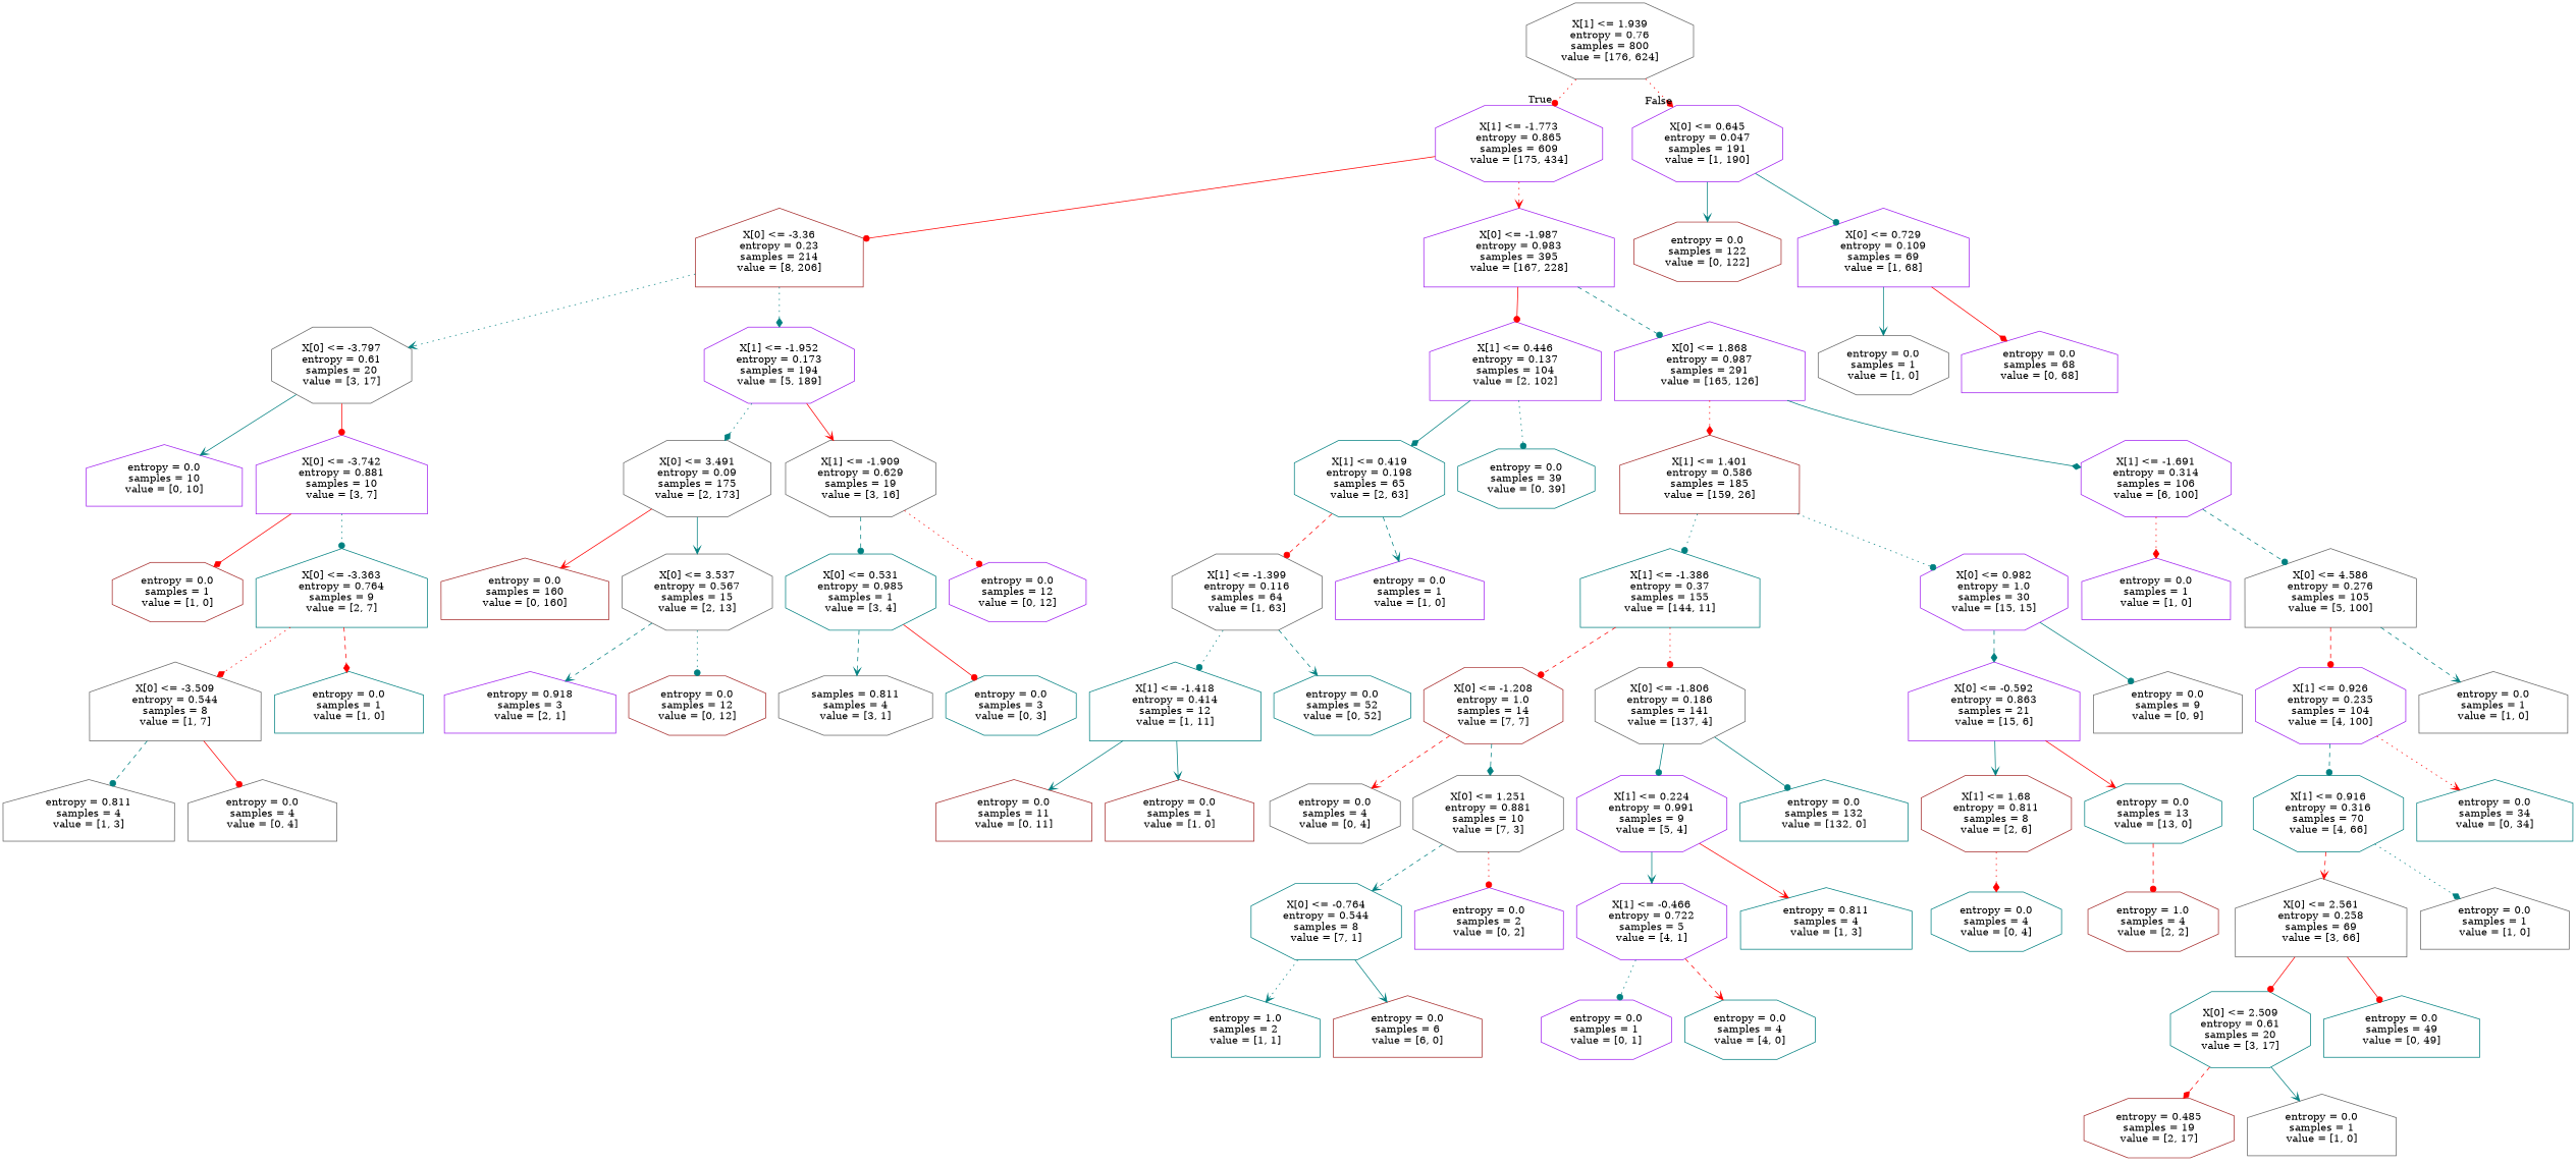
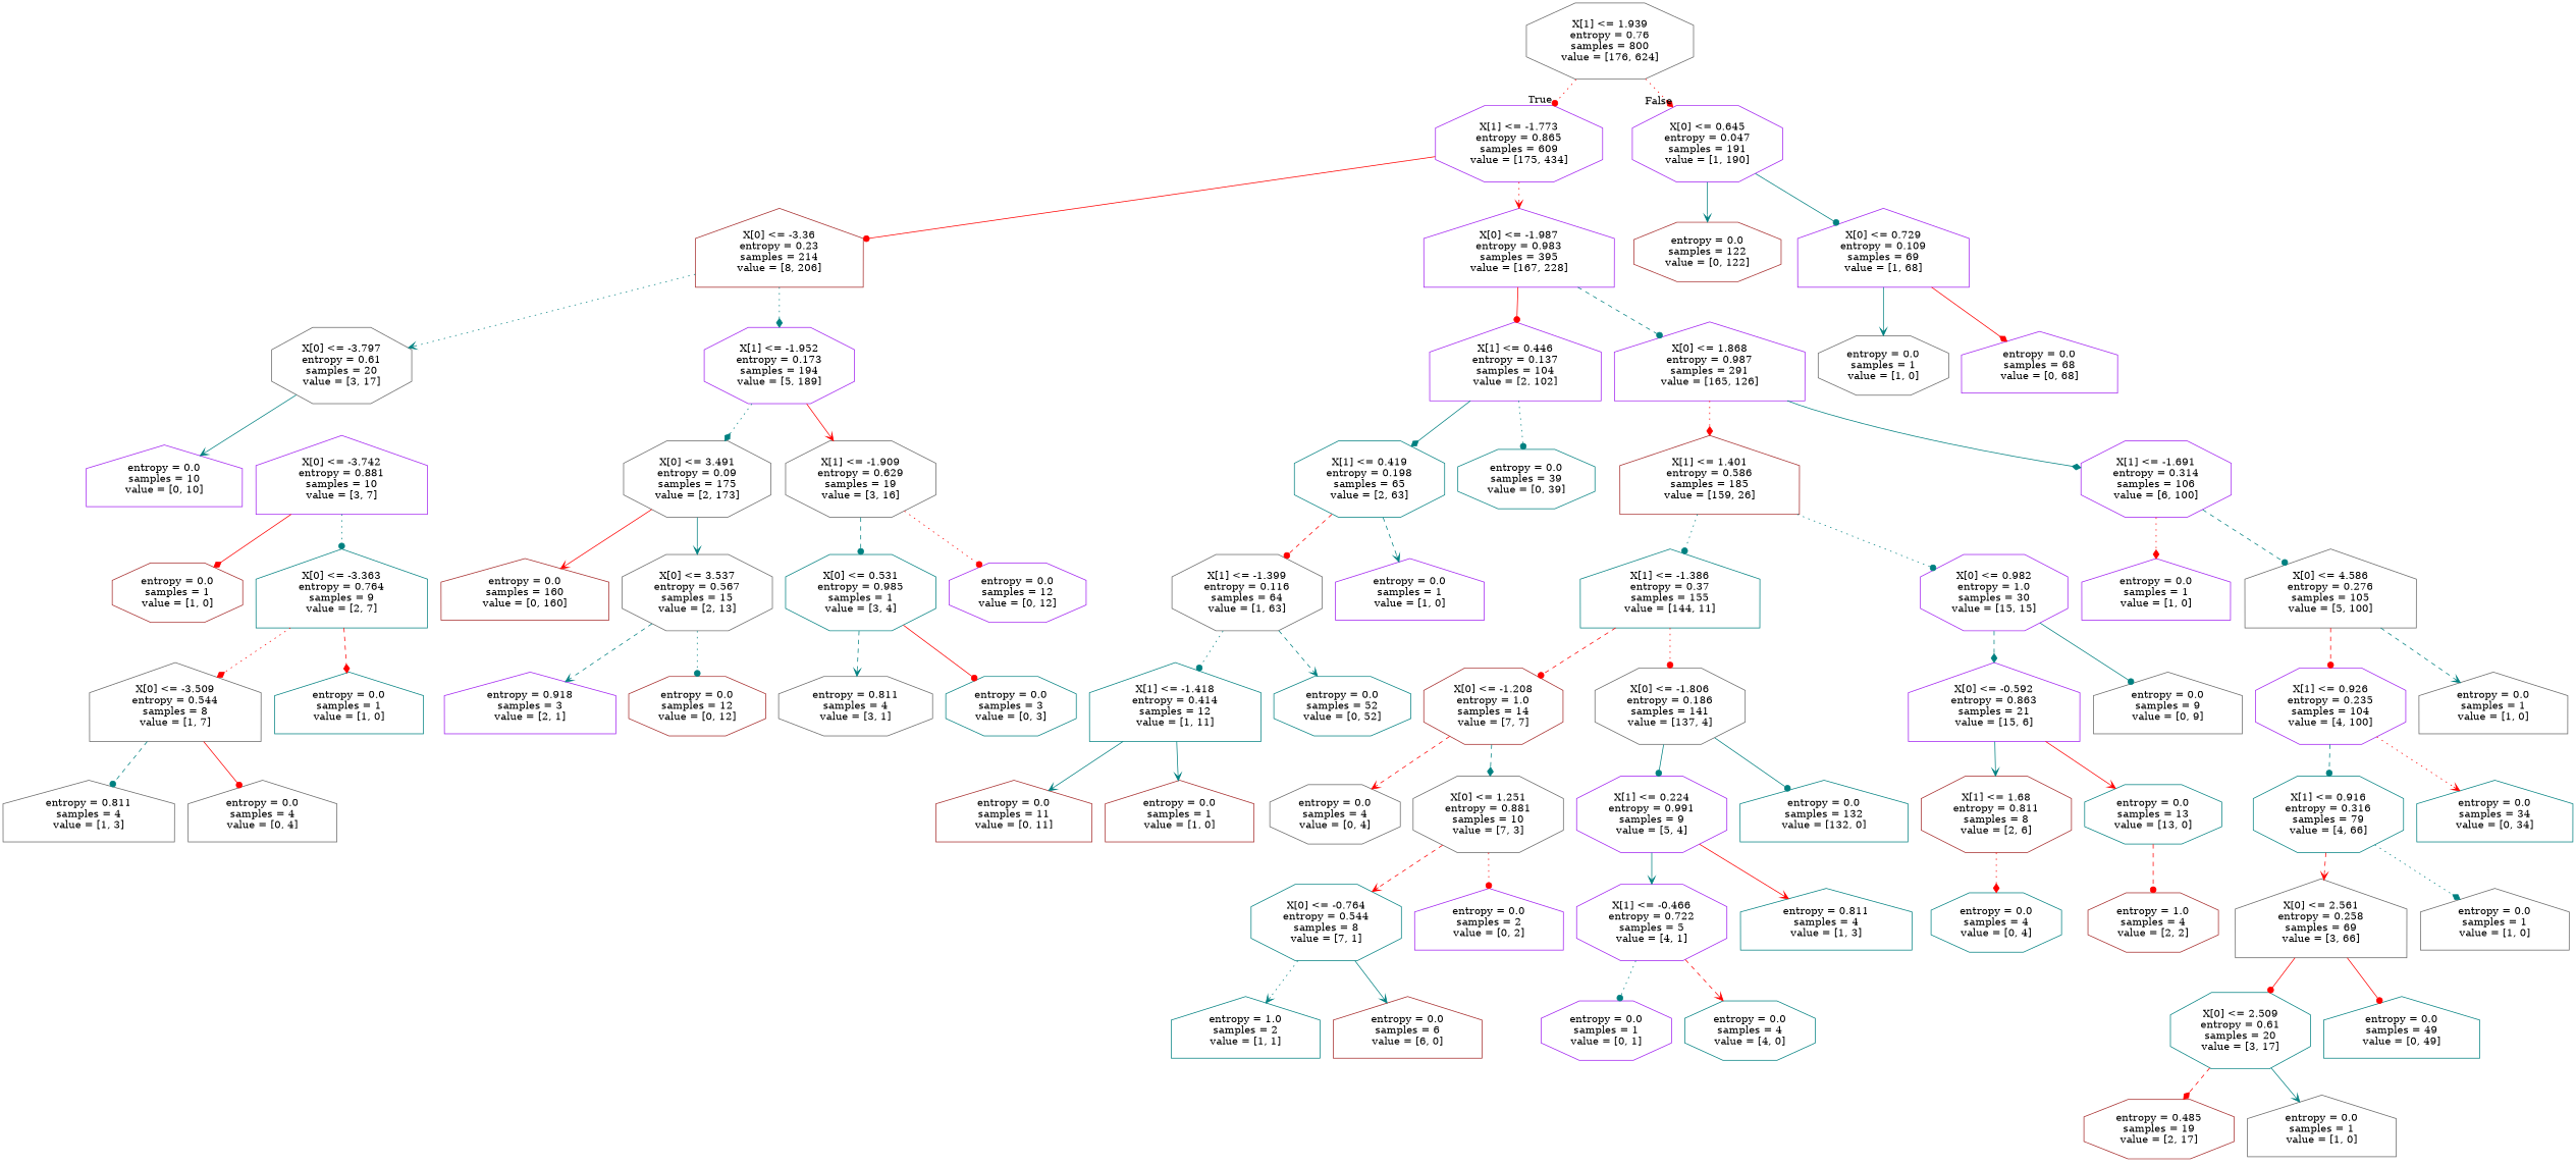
  digraph {
    node [color=purple shape=octagon]
    edge [arrowhead=dot color=teal style=solid]
    n1 [color=gray40 label="X[1] <= 1.939\nentropy = 0.76\nsamples = 800\nvalue = [176, 624]"]
    n2 [label="X[1] <= -1.773\nentropy = 0.865\nsamples = 609\nvalue = [175, 434]"]
    n3 [label="X[0] <= 0.645\nentropy = 0.047\nsamples = 191\nvalue = [1, 190]"]
    n4 [color=brown label="X[0] <= -3.36\nentropy = 0.23\nsamples = 214\nvalue = [8, 206]" shape=house]
    n5 [label="X[0] <= -1.987\nentropy = 0.983\nsamples = 395\nvalue = [167, 228]" shape=house]
    n6 [color=brown label="entropy = 0.0\nsamples = 122\nvalue = [0, 122]"]
    n7 [label="X[0] <= 0.729\nentropy = 0.109\nsamples = 69\nvalue = [1, 68]" shape=house]
    n8 [color=gray40 label="X[0] <= -3.797\nentropy = 0.61\nsamples = 20\nvalue = [3, 17]"]
    n9 [label="X[1] <= -1.952\nentropy = 0.173\nsamples = 194\nvalue = [5, 189]"]
    n10 [label="X[1] <= 0.446\nentropy = 0.137\nsamples = 104\nvalue = [2, 102]" shape=house]
    n11 [label="X[0] <= 1.868\nentropy = 0.987\nsamples = 291\nvalue = [165, 126]" shape=house]
    n12 [label="entropy = 0.0\nsamples = 10\nvalue = [0, 10]" shape=house]
    n13 [label="X[0] <= -3.742\nentropy = 0.881\nsamples = 10\nvalue = [3, 7]" shape=house]
    n14 [color=gray40 label="X[0] <= 3.491\nentropy = 0.09\nsamples = 175\nvalue = [2, 173]"]
    n15 [color=gray40 label="X[1] <= -1.909\nentropy = 0.629\nsamples = 19\nvalue = [3, 16]"]
    n16 [color=brown label="entropy = 0.0\nsamples = 1\nvalue = [1, 0]"]
    n17 [color=teal label="X[0] <= -3.363\nentropy = 0.764\nsamples = 9\nvalue = [2, 7]" shape=house]
    n18 [color=gray40 label="X[0] <= -3.509\nentropy = 0.544\nsamples = 8\nvalue = [1, 7]" shape=house]
    n19 [color=teal label="entropy = 0.0\nsamples = 1\nvalue = [1, 0]" shape=house]
    n20 [color=gray40 label="entropy = 0.811\nsamples = 4\nvalue = [1, 3]" shape=house]
    n21 [color=gray40 label="entropy = 0.0\nsamples = 4\nvalue = [0, 4]" shape=house]
    n22 [color=brown label="entropy = 0.0\nsamples = 160\nvalue = [0, 160]" shape=house]
    n23 [color=gray40 label="X[0] <= 3.537\nentropy = 0.567\nsamples = 15\nvalue = [2, 13]"]
    n24 [color=teal label="X[0] <= 0.531\nentropy = 0.985\nsamples = 1\nvalue = [3, 4]"]
    n25 [label="entropy = 0.0\nsamples = 12\nvalue = [0, 12]"]
    n26 [label="entropy = 0.918\nsamples = 3\nvalue = [2, 1]" shape=house]
    n27 [color=brown label="entropy = 0.0\nsamples = 12\nvalue = [0, 12]"]
-   n28 [color=gray40 label="samples = 0.811\nsamples = 4\nvalue = [3, 1]"]
+   n28 [color=gray40 label="entropy = 0.811\nsamples = 4\nvalue = [3, 1]"]
    n29 [color=teal label="entropy = 0.0\nsamples = 3\nvalue = [0, 3]"]
    n30 [color=teal label="X[1] <= 0.419\nentropy = 0.198\nsamples = 65\nvalue = [2, 63]"]
    n31 [color=teal label="entropy = 0.0\nsamples = 39\nvalue = [0, 39]"]
    n32 [color=brown label="X[1] <= 1.401\nentropy = 0.586\nsamples = 185\nvalue = [159, 26]" shape=house]
    n33 [label="X[1] <= -1.691\nentropy = 0.314\nsamples = 106\nvalue = [6, 100]"]
    n34 [color=gray40 label="X[1] <= -1.399\nentropy = 0.116\nsamples = 64\nvalue = [1, 63]"]
    n35 [label="entropy = 0.0\nsamples = 1\nvalue = [1, 0]" shape=house]
    n36 [color=teal label="X[1] <= -1.418\nentropy = 0.414\nsamples = 12\nvalue = [1, 11]" shape=house]
    n37 [color=teal label="entropy = 0.0\nsamples = 52\nvalue = [0, 52]"]
    n38 [color=brown label="entropy = 0.0\nsamples = 11\nvalue = [0, 11]" shape=house]
    n39 [color=brown label="entropy = 0.0\nsamples = 1\nvalue = [1, 0]" shape=house]
    n40 [color=teal label="X[1] <= -1.386\nentropy = 0.37\nsamples = 155\nvalue = [144, 11]" shape=house]
    n41 [label="X[0] <= 0.982\nentropy = 1.0\nsamples = 30\nvalue = [15, 15]"]
    n42 [label="entropy = 0.0\nsamples = 1\nvalue = [1, 0]" shape=house]
    n43 [color=gray40 label="X[0] <= 4.586\nentropy = 0.276\nsamples = 105\nvalue = [5, 100]" shape=house]
    n44 [color=brown label="X[0] <= -1.208\nentropy = 1.0\nsamples = 14\nvalue = [7, 7]"]
    n45 [color=gray40 label="X[0] <= -1.806\nentropy = 0.186\nsamples = 141\nvalue = [137, 4]"]
    n46 [label="X[0] <= -0.592\nentropy = 0.863\nsamples = 21\nvalue = [15, 6]" shape=house]
    n47 [color=gray40 label="entropy = 0.0\nsamples = 9\nvalue = [0, 9]" shape=house]
    n48 [color=gray40 label="entropy = 0.0\nsamples = 4\nvalue = [0, 4]"]
    n49 [color=gray40 label="X[0] <= 1.251\nentropy = 0.881\nsamples = 10\nvalue = [7, 3]"]
    n50 [label="X[1] <= 0.224\nentropy = 0.991\nsamples = 9\nvalue = [5, 4]"]
    n51 [color=teal label="entropy = 0.0\nsamples = 132\nvalue = [132, 0]" shape=house]
    n52 [color=teal label="X[0] <= -0.764\nentropy = 0.544\nsamples = 8\nvalue = [7, 1]"]
    n53 [label="entropy = 0.0\nsamples = 2\nvalue = [0, 2]" shape=house]
    n54 [color=teal label="entropy = 1.0\nsamples = 2\nvalue = [1, 1]" shape=house]
    n55 [color=brown label="entropy = 0.0\nsamples = 6\nvalue = [6, 0]" shape=house]
    n56 [label="X[1] <= -0.466\nentropy = 0.722\nsamples = 5\nvalue = [4, 1]"]
    n57 [color=teal label="entropy = 0.811\nsamples = 4\nvalue = [1, 3]" shape=house]
    n58 [label="entropy = 0.0\nsamples = 1\nvalue = [0, 1]"]
    n59 [color=teal label="entropy = 0.0\nsamples = 4\nvalue = [4, 0]"]
    n60 [color=brown label="X[1] <= 1.68\nentropy = 0.811\nsamples = 8\nvalue = [2, 6]"]
    n61 [color=teal label="entropy = 0.0\nsamples = 13\nvalue = [13, 0]"]
    n62 [color=teal label="entropy = 0.0\nsamples = 4\nvalue = [0, 4]"]
    n63 [color=brown label="entropy = 1.0\nsamples = 4\nvalue = [2, 2]"]
    n64 [label="X[1] <= 0.926\nentropy = 0.235\nsamples = 104\nvalue = [4, 100]"]
    n65 [color=gray40 label="entropy = 0.0\nsamples = 1\nvalue = [1, 0]" shape=house]
-   n66 [color=teal label="X[1] <= 0.916\nentropy = 0.316\nsamples = 70\nvalue = [4, 66]"]
+   n66 [color=teal label="X[1] <= 0.916\nentropy = 0.316\nsamples = 79\nvalue = [4, 66]"]
    n67 [color=teal label="entropy = 0.0\nsamples = 34\nvalue = [0, 34]" shape=house]
    n68 [color=gray40 label="X[0] <= 2.561\nentropy = 0.258\nsamples = 69\nvalue = [3, 66]" shape=house]
    n69 [color=gray40 label="entropy = 0.0\nsamples = 1\nvalue = [1, 0]" shape=house]
    n70 [color=teal label="X[0] <= 2.509\nentropy = 0.61\nsamples = 20\nvalue = [3, 17]"]
    n71 [color=teal label="entropy = 0.0\nsamples = 49\nvalue = [0, 49]" shape=house]
    n72 [color=brown label="entropy = 0.485\nsamples = 19\nvalue = [2, 17]"]
    n73 [color=gray40 label="entropy = 0.0\nsamples = 1\nvalue = [1, 0]" shape=house]
    n74 [color=gray40 label="entropy = 0.0\nsamples = 1\nvalue = [1, 0]"]
    n75 [label="entropy = 0.0\nsamples = 68\nvalue = [0, 68]" shape=house]
    n1 -> n2 [color=red headlabel=True labelangle=45 labeldistance=2.5 style=dotted]
    n1 -> n3 [arrowhead=diamond color=red headlabel=False labelangle=-45 labeldistance=2.5 style=dotted]
    n2 -> n4 [color=red]
    n2 -> n5 [arrowhead=vee color=red style=dotted]
    n3 -> n6 [arrowhead=vee]
    n3 -> n7
    n4 -> n8 [arrowhead=vee style=dotted]
    n4 -> n9 [arrowhead=diamond style=dotted]
    n5 -> n10 [color=red]
    n5 -> n11 [style=dashed]
    n7 -> n74 [arrowhead=vee]
    n7 -> n75 [arrowhead=diamond color=red]
    n8 -> n12 [arrowhead=vee]
-   n8 -> n13 [color=red]
    n9 -> n14 [arrowhead=diamond style=dotted]
    n9 -> n15 [arrowhead=vee color=red]
    n10 -> n30 [arrowhead=diamond]
    n10 -> n31 [style=dotted]
    n11 -> n32 [arrowhead=diamond color=red style=dotted]
    n11 -> n33 [arrowhead=diamond]
    n13 -> n16 [arrowhead=diamond color=red]
    n13 -> n17 [style=dotted]
    n14 -> n22 [arrowhead=vee color=red]
    n14 -> n23 [arrowhead=vee]
    n15 -> n24 [style=dashed]
    n15 -> n25 [color=red style=dotted]
    n17 -> n18 [arrowhead=diamond color=red style=dotted]
    n17 -> n19 [arrowhead=diamond color=red style=dashed]
    n18 -> n20 [style=dashed]
    n18 -> n21 [color=red]
    n23 -> n26 [arrowhead=vee style=dashed]
    n23 -> n27 [style=dotted]
    n24 -> n28 [arrowhead=vee style=dashed]
    n24 -> n29 [color=red]
    n30 -> n34 [color=red style=dashed]
    n30 -> n35 [arrowhead=vee style=dashed]
    n32 -> n40 [style=dotted]
    n32 -> n41 [style=dotted]
    n33 -> n42 [arrowhead=diamond color=red style=dotted]
    n33 -> n43 [style=dashed]
    n34 -> n36 [style=dotted]
    n34 -> n37 [arrowhead=vee style=dashed]
    n36 -> n38 [arrowhead=vee]
    n36 -> n39 [arrowhead=vee]
    n40 -> n44 [color=red style=dashed]
    n40 -> n45 [color=red style=dotted]
    n41 -> n46 [arrowhead=diamond style=dashed]
    n41 -> n47
    n43 -> n64 [color=red style=dashed]
    n43 -> n65 [arrowhead=vee style=dashed]
    n44 -> n48 [arrowhead=vee color=red style=dashed]
    n44 -> n49 [arrowhead=diamond style=dashed]
    n45 -> n50
    n45 -> n51
    n46 -> n60 [arrowhead=vee]
    n46 -> n61 [arrowhead=vee color=red]
-   n49 -> n52 [arrowhead=vee style=dashed]
+   n49 -> n52 [arrowhead=vee color=red style=dashed]
    n49 -> n53 [color=red style=dotted]
    n50 -> n56 [arrowhead=vee]
    n50 -> n57 [arrowhead=vee color=red]
    n52 -> n54 [arrowhead=vee style=dotted]
    n52 -> n55 [arrowhead=vee]
    n56 -> n58 [style=dotted]
    n56 -> n59 [arrowhead=vee color=red style=dashed]
    n60 -> n62 [arrowhead=diamond color=red style=dotted]
    n61 -> n63 [color=red style=dashed]
    n64 -> n66 [style=dashed]
    n64 -> n67 [arrowhead=vee color=red style=dotted]
    n66 -> n68 [arrowhead=vee color=red style=dashed]
    n66 -> n69 [arrowhead=diamond style=dotted]
    n68 -> n70 [color=red]
    n68 -> n71 [color=red]
    n70 -> n72 [arrowhead=diamond color=red style=dashed]
    n70 -> n73 [arrowhead=vee]
  }
